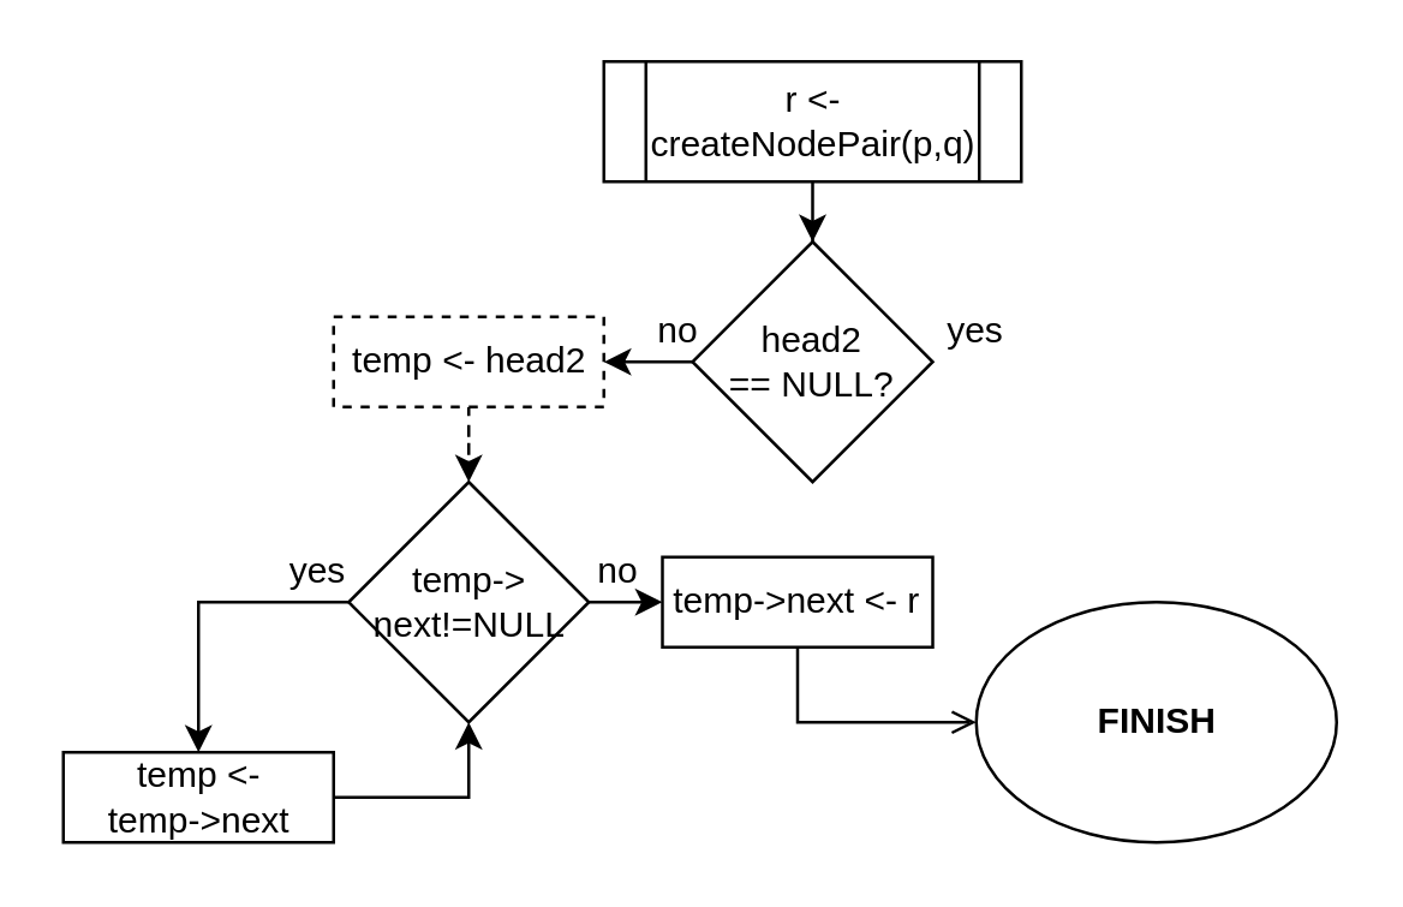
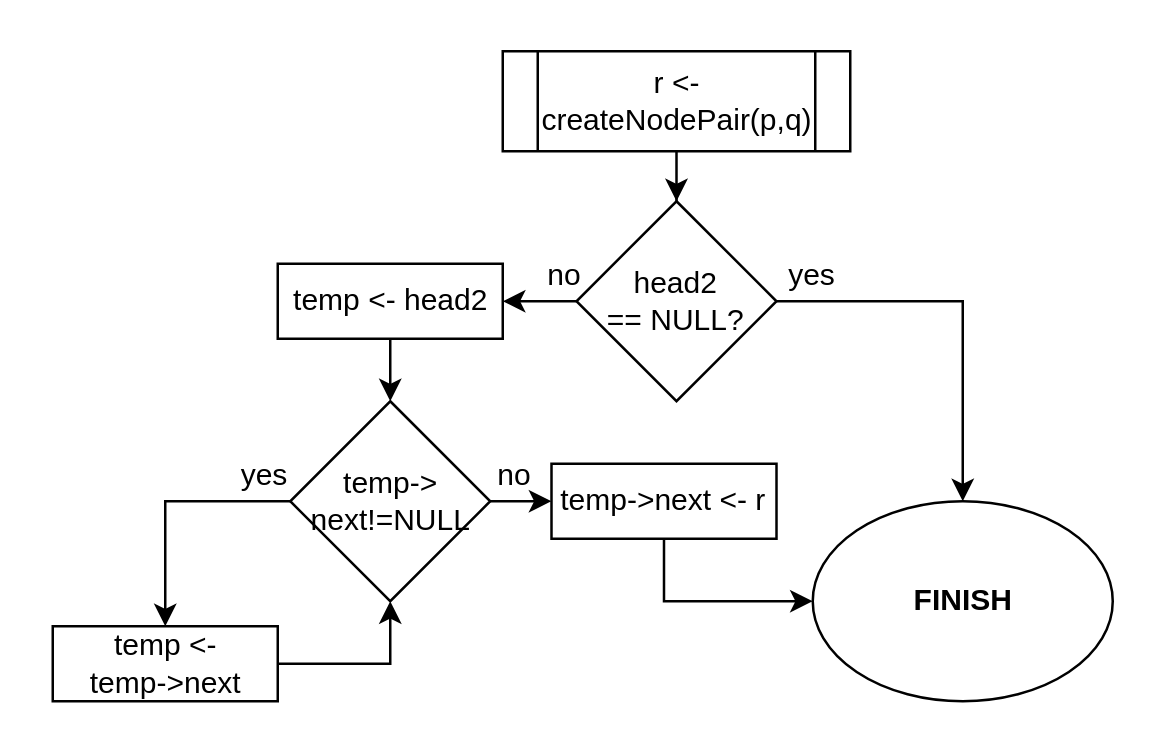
  <mxCell id="0" />
  <mxCell id="1" parent="0" />
  <mxCell id="2" value="FINISH" style="ellipse;whiteSpace=wrap;html=1;fontStyle=1" vertex="1" parent="1"><mxGeometry x="324.5" y="200" width="120" height="80" as="geometry" /></mxCell>
  <mxCell id="3" value="" style="edgeStyle=orthogonalEdgeStyle;rounded=0;orthogonalLoop=1;jettySize=auto;html=1;" edge="1" parent="1" source="4" target="7"><mxGeometry relative="1" as="geometry" /></mxCell>
  <mxCell id="4" value="r &amp;lt;- createNodePair(p,q)" style="shape=process;whiteSpace=wrap;html=1;backgroundOutline=1;" vertex="1" parent="1"><mxGeometry x="200.5" y="20" width="139" height="40" as="geometry" /></mxCell>
  <mxCell id="5" value="" style="edgeStyle=orthogonalEdgeStyle;rounded=0;orthogonalLoop=1;jettySize=auto;html=1;" edge="1" parent="1" source="7" target="9"><mxGeometry relative="1" as="geometry" /></mxCell>
+ <mxCell id="6" value="" style="edgeStyle=orthogonalEdgeStyle;rounded=0;orthogonalLoop=1;jettySize=auto;html=1;" edge="1" parent="1" source="7" target="2"><mxGeometry relative="1" as="geometry" /></mxCell>
  <mxCell id="7" value="head2&lt;br&gt;== NULL?" style="rhombus;whiteSpace=wrap;html=1;" vertex="1" parent="1"><mxGeometry x="230" y="80" width="80" height="80" as="geometry" /></mxCell>
- <mxCell id="8" value="" style="edgeStyle=orthogonalEdgeStyle;rounded=0;orthogonalLoop=1;jettySize=auto;html=1;entryX=0.5;entryY=0;entryDx=0;entryDy=0;dashed=1;" edge="1" parent="1" source="9" target="12"><mxGeometry relative="1" as="geometry"><mxPoint x="155.524" y="165" as="targetPoint" /></mxGeometry></mxCell>
- <mxCell id="9" value="temp &amp;lt;- head2" style="whiteSpace=wrap;html=1;dashed=1;" vertex="1" parent="1"><mxGeometry x="110.5" y="105" width="90" height="30" as="geometry" /></mxCell>
+ <mxCell id="8" value="" style="edgeStyle=orthogonalEdgeStyle;rounded=0;orthogonalLoop=1;jettySize=auto;html=1;entryX=0.5;entryY=0;entryDx=0;entryDy=0;" edge="1" parent="1" source="9" target="12"><mxGeometry relative="1" as="geometry"><mxPoint x="155.524" y="165" as="targetPoint" /></mxGeometry></mxCell>
+ <mxCell id="9" value="temp &amp;lt;- head2" style="whiteSpace=wrap;html=1;" vertex="1" parent="1"><mxGeometry x="110.5" y="105" width="90" height="30" as="geometry" /></mxCell>
  <mxCell id="10" value="" style="edgeStyle=orthogonalEdgeStyle;rounded=0;orthogonalLoop=1;jettySize=auto;html=1;" edge="1" parent="1" source="12" target="14"><mxGeometry relative="1" as="geometry" /></mxCell>
  <mxCell id="11" value="" style="edgeStyle=orthogonalEdgeStyle;rounded=0;orthogonalLoop=1;jettySize=auto;html=1;" edge="1" parent="1" source="12" target="16"><mxGeometry relative="1" as="geometry" /></mxCell>
  <mxCell id="12" value="temp-&amp;gt;&lt;br&gt;next!=NULL" style="rhombus;whiteSpace=wrap;html=1;" vertex="1" parent="1"><mxGeometry x="115.5" y="160" width="80" height="80" as="geometry" /></mxCell>
  <mxCell id="13" style="edgeStyle=orthogonalEdgeStyle;rounded=0;orthogonalLoop=1;jettySize=auto;html=1;exitX=1;exitY=0.5;exitDx=0;exitDy=0;entryX=0.5;entryY=1;entryDx=0;entryDy=0;" edge="1" parent="1" source="14" target="12"><mxGeometry relative="1" as="geometry"><Array as="points"><mxPoint x="156" y="265" /><mxPoint x="156" y="240" /></Array></mxGeometry></mxCell>
  <mxCell id="14" value="temp &amp;lt;-&lt;br&gt;temp-&amp;gt;next" style="whiteSpace=wrap;html=1;" vertex="1" parent="1"><mxGeometry x="20.5" y="250" width="90" height="30" as="geometry" /></mxCell>
- <mxCell id="15" style="edgeStyle=orthogonalEdgeStyle;rounded=0;orthogonalLoop=1;jettySize=auto;html=1;exitX=0.5;exitY=1;exitDx=0;exitDy=0;entryX=0;entryY=0.5;entryDx=0;entryDy=0;endArrow=open;" edge="1" parent="1" source="16" target="2"><mxGeometry relative="1" as="geometry" /></mxCell>
+ <mxCell id="15" style="edgeStyle=orthogonalEdgeStyle;rounded=0;orthogonalLoop=1;jettySize=auto;html=1;exitX=0.5;exitY=1;exitDx=0;exitDy=0;entryX=0;entryY=0.5;entryDx=0;entryDy=0;" edge="1" parent="1" source="16" target="2"><mxGeometry relative="1" as="geometry" /></mxCell>
  <mxCell id="16" value="temp-&amp;gt;next &amp;lt;- r" style="whiteSpace=wrap;html=1;" vertex="1" parent="1"><mxGeometry x="220" y="185" width="90" height="30" as="geometry" /></mxCell>
  <mxCell id="17" value="yes" style="text;html=1;align=center;verticalAlign=middle;resizable=0;points=[];autosize=1;" vertex="1" parent="1"><mxGeometry x="309" y="100" width="30" height="20" as="geometry" /></mxCell>
  <mxCell id="18" value="no" style="text;html=1;align=center;verticalAlign=middle;resizable=0;points=[];autosize=1;" vertex="1" parent="1"><mxGeometry x="210" y="100" width="30" height="20" as="geometry" /></mxCell>
  <mxCell id="19" value="no" style="text;html=1;align=center;verticalAlign=middle;resizable=0;points=[];autosize=1;" vertex="1" parent="1"><mxGeometry x="190" y="180" width="30" height="20" as="geometry" /></mxCell>
  <mxCell id="20" value="yes" style="text;html=1;align=center;verticalAlign=middle;resizable=0;points=[];autosize=1;" vertex="1" parent="1"><mxGeometry x="90" y="180" width="30" height="20" as="geometry" /></mxCell>
